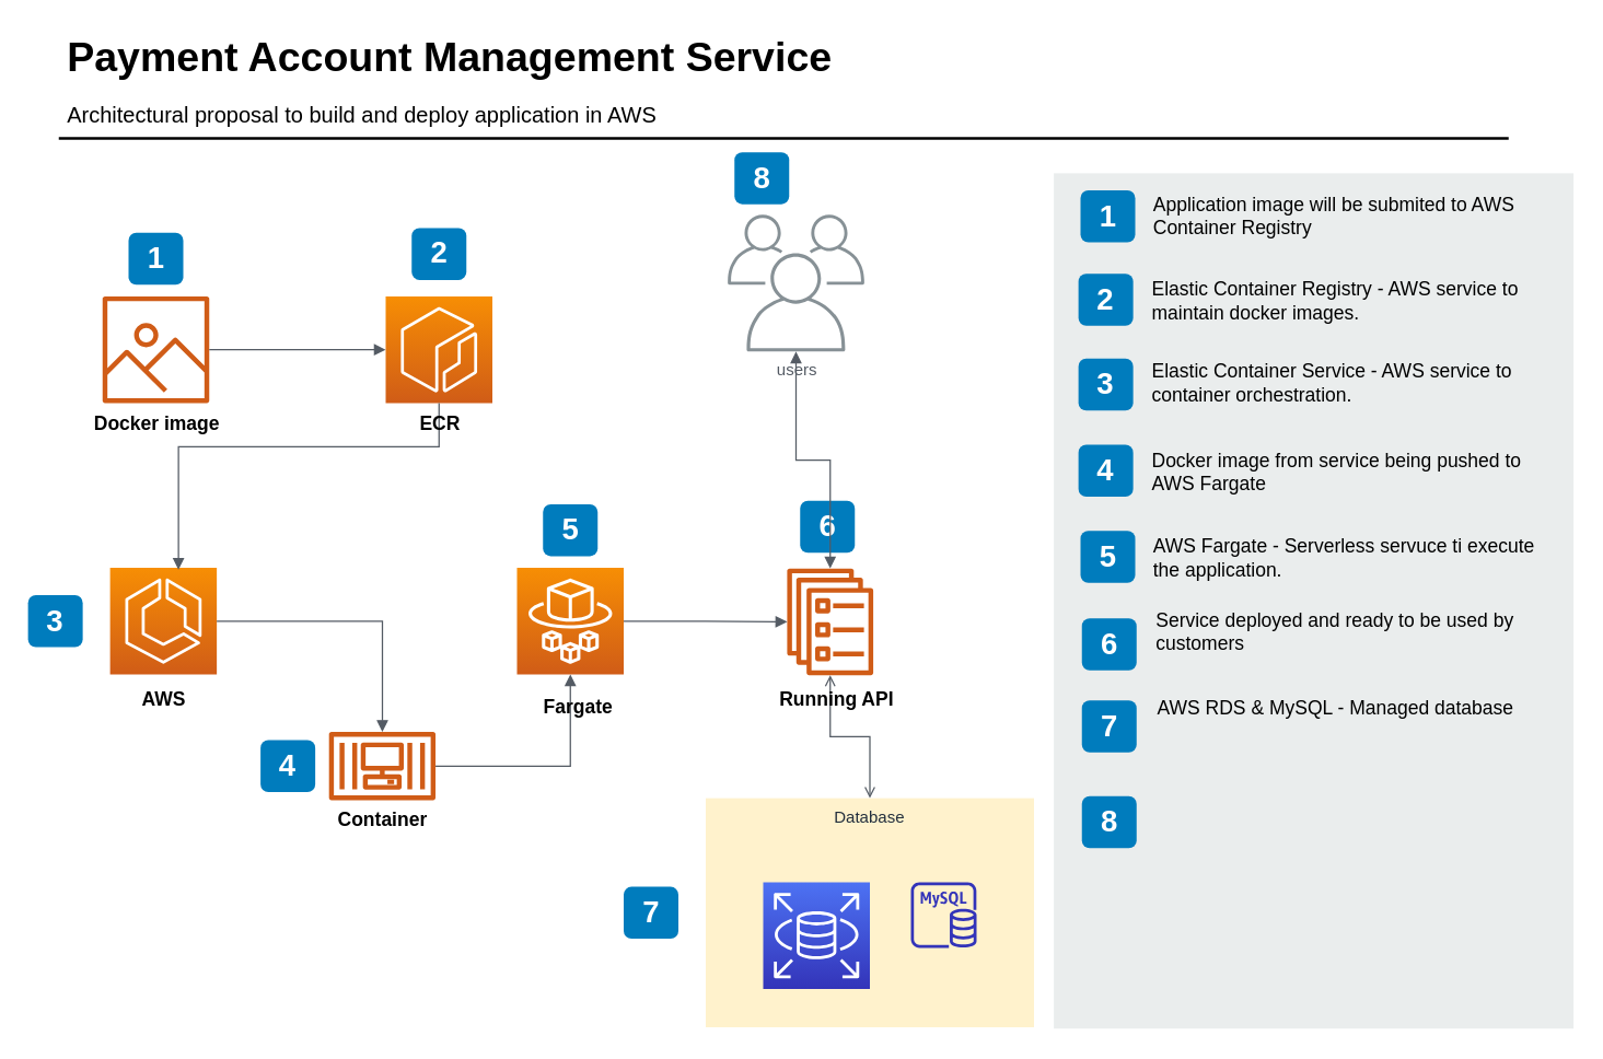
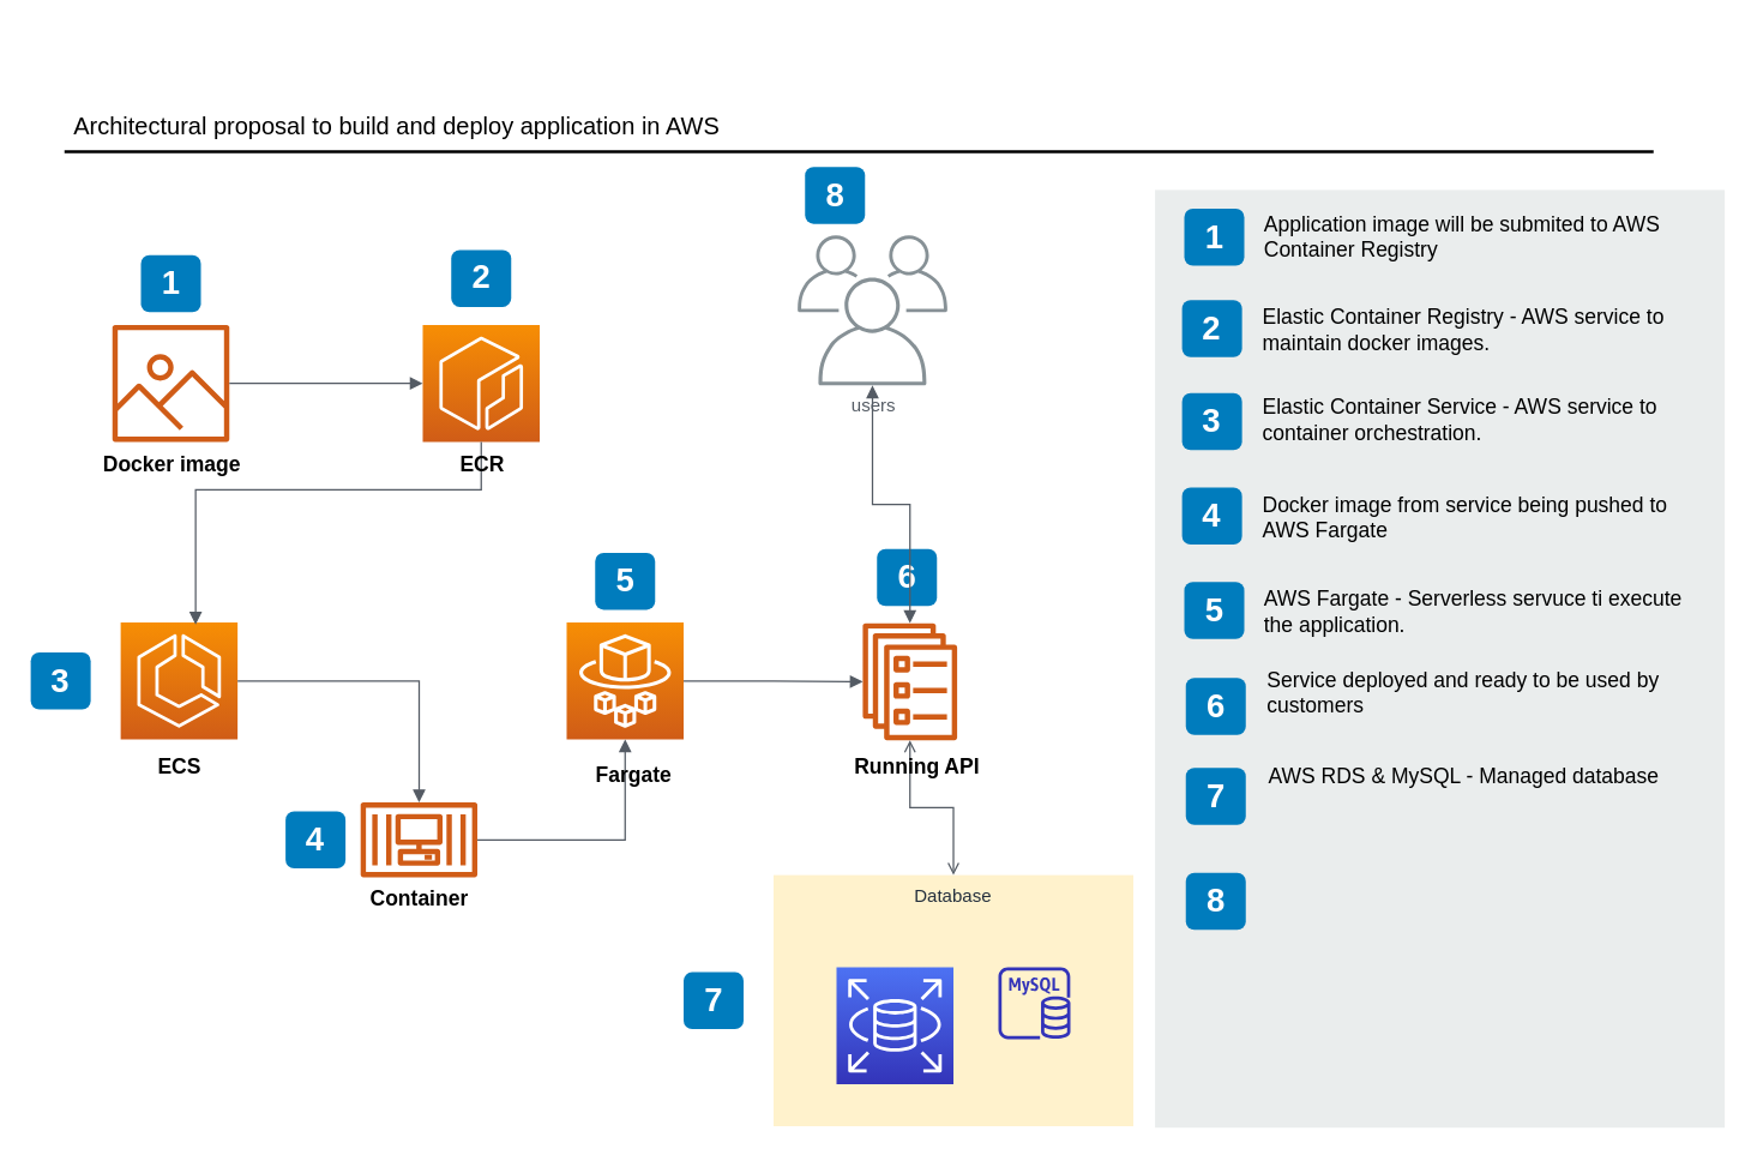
  <mxCell id="0" />
  <mxCell id="1" parent="0" />
  <mxCell id="2" value="Database" style="fillColor=#fff2cc;strokeColor=none;dashed=0;verticalAlign=top;fontStyle=0;fontColor=#232F3D;" parent="1" vertex="1"><mxGeometry x="515.5" y="583" width="240" height="167.5" as="geometry" /></mxCell>
  <mxCell id="3" value="1" style="rounded=1;whiteSpace=wrap;html=1;fillColor=#007CBD;strokeColor=none;fontColor=#FFFFFF;fontStyle=1;fontSize=22;" parent="1" vertex="1"><mxGeometry x="93.5" y="169.5" width="40" height="38" as="geometry" /></mxCell>
  <mxCell id="4" value="2" style="rounded=1;whiteSpace=wrap;html=1;fillColor=#007CBD;strokeColor=none;fontColor=#FFFFFF;fontStyle=1;fontSize=22;" parent="1" vertex="1"><mxGeometry x="300.5" y="166" width="40" height="38" as="geometry" /></mxCell>
  <mxCell id="5" value="3" style="rounded=1;whiteSpace=wrap;html=1;fillColor=#007CBD;strokeColor=none;fontColor=#FFFFFF;fontStyle=1;fontSize=22;" parent="1" vertex="1"><mxGeometry x="20" y="434.5" width="40" height="38" as="geometry" /></mxCell>
  <mxCell id="6" value="4" style="rounded=1;whiteSpace=wrap;html=1;fillColor=#007CBD;strokeColor=none;fontColor=#FFFFFF;fontStyle=1;fontSize=22;" parent="1" vertex="1"><mxGeometry x="190" y="540.5" width="40" height="38" as="geometry" /></mxCell>
  <mxCell id="7" value="5" style="rounded=1;whiteSpace=wrap;html=1;fillColor=#007CBD;strokeColor=none;fontColor=#FFFFFF;fontStyle=1;fontSize=22;" parent="1" vertex="1"><mxGeometry x="396.5" y="368" width="40" height="38" as="geometry" /></mxCell>
- <mxCell id="8" value="Payment Account Management Service&lt;br&gt;" style="text;html=1;resizable=0;points=[];autosize=1;align=left;verticalAlign=top;spacingTop=-4;fontSize=30;fontStyle=1" parent="1" vertex="1"><mxGeometry x="46.5" y="20.5" width="570" height="40" as="geometry" /></mxCell>
  <mxCell id="9" value="Architectural proposal to build and deploy application in AWS" style="text;html=1;resizable=0;points=[];autosize=1;align=left;verticalAlign=top;spacingTop=-4;fontSize=16" parent="1" vertex="1"><mxGeometry x="46.5" y="70.5" width="450" height="20" as="geometry" /></mxCell>
  <mxCell id="10" value="" style="line;strokeWidth=2;html=1;fontSize=14;" parent="1" vertex="1"><mxGeometry x="42.5" y="95.5" width="1060" height="10" as="geometry" /></mxCell>
  <mxCell id="11" value="" style="rounded=0;whiteSpace=wrap;html=1;fillColor=#EAEDED;fontSize=22;fontColor=#FFFFFF;strokeColor=none;labelBackgroundColor=none;" parent="1" vertex="1"><mxGeometry x="770" y="126" width="380" height="625.5" as="geometry" /></mxCell>
  <mxCell id="12" value="1" style="rounded=1;whiteSpace=wrap;html=1;fillColor=#007CBD;strokeColor=none;fontColor=#FFFFFF;fontStyle=1;fontSize=22;labelBackgroundColor=none;" parent="1" vertex="1"><mxGeometry x="789.5" y="138.5" width="40" height="38" as="geometry" /></mxCell>
  <mxCell id="13" value="2" style="rounded=1;whiteSpace=wrap;html=1;fillColor=#007CBD;strokeColor=none;fontColor=#FFFFFF;fontStyle=1;fontSize=22;labelBackgroundColor=none;" parent="1" vertex="1"><mxGeometry x="788" y="199.5" width="40" height="38" as="geometry" /></mxCell>
  <mxCell id="14" value="3" style="rounded=1;whiteSpace=wrap;html=1;fillColor=#007CBD;strokeColor=none;fontColor=#FFFFFF;fontStyle=1;fontSize=22;labelBackgroundColor=none;" parent="1" vertex="1"><mxGeometry x="788" y="261.5" width="40" height="38" as="geometry" /></mxCell>
  <mxCell id="15" value="4" style="rounded=1;whiteSpace=wrap;html=1;fillColor=#007CBD;strokeColor=none;fontColor=#FFFFFF;fontStyle=1;fontSize=22;labelBackgroundColor=none;" parent="1" vertex="1"><mxGeometry x="788" y="324.5" width="40" height="38" as="geometry" /></mxCell>
  <mxCell id="16" value="5" style="rounded=1;whiteSpace=wrap;html=1;fillColor=#007CBD;strokeColor=none;fontColor=#FFFFFF;fontStyle=1;fontSize=22;labelBackgroundColor=none;" parent="1" vertex="1"><mxGeometry x="789.5" y="387.5" width="40" height="38" as="geometry" /></mxCell>
  <mxCell id="17" value="6" style="rounded=1;whiteSpace=wrap;html=1;fillColor=#007CBD;strokeColor=none;fontColor=#FFFFFF;fontStyle=1;fontSize=22;labelBackgroundColor=none;" parent="1" vertex="1"><mxGeometry x="790.5" y="451.5" width="40" height="38" as="geometry" /></mxCell>
  <mxCell id="18" value="7" style="rounded=1;whiteSpace=wrap;html=1;fillColor=#007CBD;strokeColor=none;fontColor=#FFFFFF;fontStyle=1;fontSize=22;labelBackgroundColor=none;" parent="1" vertex="1"><mxGeometry x="790.5" y="511.5" width="40" height="38" as="geometry" /></mxCell>
  <mxCell id="19" value="8" style="rounded=1;whiteSpace=wrap;html=1;fillColor=#007CBD;strokeColor=none;fontColor=#FFFFFF;fontStyle=1;fontSize=22;labelBackgroundColor=none;" parent="1" vertex="1"><mxGeometry x="790.5" y="581.5" width="40" height="38" as="geometry" /></mxCell>
  <mxCell id="20" value="&lt;span&gt;Application image will be submited to AWS Container Registry&lt;/span&gt;" style="text;html=1;align=left;verticalAlign=top;spacingTop=-4;fontSize=14;labelBackgroundColor=none;whiteSpace=wrap;" parent="1" vertex="1"><mxGeometry x="841" y="138" width="309" height="33.5" as="geometry" /></mxCell>
  <mxCell id="21" value="&lt;span&gt;Elastic Container Registry - AWS service to maintain docker images.&lt;/span&gt;" style="text;html=1;align=left;verticalAlign=top;spacingTop=-4;fontSize=14;labelBackgroundColor=none;whiteSpace=wrap;" parent="1" vertex="1"><mxGeometry x="840" y="200" width="300" height="60.5" as="geometry" /></mxCell>
  <mxCell id="22" value="&lt;span&gt;Elastic Container Service - AWS service to container orchestration.&lt;/span&gt;" style="text;html=1;align=left;verticalAlign=top;spacingTop=-4;fontSize=14;labelBackgroundColor=none;whiteSpace=wrap;" parent="1" vertex="1"><mxGeometry x="840" y="260" width="310" height="51.5" as="geometry" /></mxCell>
  <mxCell id="23" value="&lt;span&gt;Docker image from service being pushed to AWS Fargate&lt;/span&gt;" style="text;html=1;align=left;verticalAlign=top;spacingTop=-4;fontSize=14;labelBackgroundColor=none;whiteSpace=wrap;" parent="1" vertex="1"><mxGeometry x="840" y="325" width="290" height="46.5" as="geometry" /></mxCell>
  <mxCell id="24" value="&lt;span&gt;AWS Fargate - Serverless servuce ti execute the application.&lt;/span&gt;" style="text;html=1;align=left;verticalAlign=top;spacingTop=-4;fontSize=14;labelBackgroundColor=none;whiteSpace=wrap;" parent="1" vertex="1"><mxGeometry x="841" y="388" width="289" height="53.5" as="geometry" /></mxCell>
  <mxCell id="25" value="&lt;span&gt;Service deployed and ready to be used by customers&lt;/span&gt;" style="text;html=1;align=left;verticalAlign=top;spacingTop=-4;fontSize=14;labelBackgroundColor=none;whiteSpace=wrap;" parent="1" vertex="1"><mxGeometry x="842.5" y="441.5" width="287.5" height="50" as="geometry" /></mxCell>
  <mxCell id="26" value="AWS RDS &amp;amp; MySQL - Managed database" style="text;html=1;align=left;verticalAlign=top;spacingTop=-4;fontSize=14;labelBackgroundColor=none;whiteSpace=wrap;" parent="1" vertex="1"><mxGeometry x="843.5" y="505.5" width="306.5" height="66" as="geometry" /></mxCell>
  <mxCell id="27" value="" style="points=[[0,0,0],[0.25,0,0],[0.5,0,0],[0.75,0,0],[1,0,0],[0,1,0],[0.25,1,0],[0.5,1,0],[0.75,1,0],[1,1,0],[0,0.25,0],[0,0.5,0],[0,0.75,0],[1,0.25,0],[1,0.5,0],[1,0.75,0]];outlineConnect=0;fontColor=#232F3E;gradientColor=#F78E04;gradientDirection=north;fillColor=#D05C17;strokeColor=#ffffff;dashed=0;verticalLabelPosition=bottom;verticalAlign=top;align=center;html=1;fontSize=12;fontStyle=0;aspect=fixed;shape=mxgraph.aws4.resourceIcon;resIcon=mxgraph.aws4.ecr;" parent="1" vertex="1"><mxGeometry x="281.5" y="216" width="78" height="78" as="geometry" /></mxCell>
  <mxCell id="28" value="" style="outlineConnect=0;fontColor=#232F3E;gradientColor=none;fillColor=#D05C17;strokeColor=none;dashed=0;verticalLabelPosition=bottom;verticalAlign=top;align=center;html=1;fontSize=12;fontStyle=0;aspect=fixed;pointerEvents=1;shape=mxgraph.aws4.container_registry_image;" parent="1" vertex="1"><mxGeometry x="74.5" y="216" width="78" height="78" as="geometry" /></mxCell>
  <mxCell id="29" value="" style="points=[[0,0,0],[0.25,0,0],[0.5,0,0],[0.75,0,0],[1,0,0],[0,1,0],[0.25,1,0],[0.5,1,0],[0.75,1,0],[1,1,0],[0,0.25,0],[0,0.5,0],[0,0.75,0],[1,0.25,0],[1,0.5,0],[1,0.75,0]];outlineConnect=0;fontColor=#232F3E;gradientColor=#F78E04;gradientDirection=north;fillColor=#D05C17;strokeColor=#ffffff;dashed=0;verticalLabelPosition=bottom;verticalAlign=top;align=center;html=1;fontSize=12;fontStyle=0;aspect=fixed;shape=mxgraph.aws4.resourceIcon;resIcon=mxgraph.aws4.ecs;" parent="1" vertex="1"><mxGeometry x="80" y="414.5" width="78" height="78" as="geometry" /></mxCell>
  <mxCell id="30" value="" style="points=[[0,0,0],[0.25,0,0],[0.5,0,0],[0.75,0,0],[1,0,0],[0,1,0],[0.25,1,0],[0.5,1,0],[0.75,1,0],[1,1,0],[0,0.25,0],[0,0.5,0],[0,0.75,0],[1,0.25,0],[1,0.5,0],[1,0.75,0]];outlineConnect=0;fontColor=#232F3E;gradientColor=#F78E04;gradientDirection=north;fillColor=#D05C17;strokeColor=#ffffff;dashed=0;verticalLabelPosition=bottom;verticalAlign=top;align=center;html=1;fontSize=12;fontStyle=0;aspect=fixed;shape=mxgraph.aws4.resourceIcon;resIcon=mxgraph.aws4.fargate;" parent="1" vertex="1"><mxGeometry x="377.5" y="414.5" width="78" height="78" as="geometry" /></mxCell>
  <mxCell id="31" value="" style="outlineConnect=0;fontColor=#232F3E;gradientColor=none;fillColor=#D05C17;strokeColor=none;dashed=0;verticalLabelPosition=bottom;verticalAlign=top;align=center;html=1;fontSize=12;fontStyle=0;aspect=fixed;pointerEvents=1;shape=mxgraph.aws4.container_3;" parent="1" vertex="1"><mxGeometry x="240" y="534.5" width="78" height="50" as="geometry" /></mxCell>
  <mxCell id="32" value="" style="outlineConnect=0;fontColor=#232F3E;gradientColor=none;fillColor=#D05C17;strokeColor=none;dashed=0;verticalLabelPosition=bottom;verticalAlign=top;align=center;html=1;fontSize=12;fontStyle=0;aspect=fixed;pointerEvents=1;shape=mxgraph.aws4.ecs_service;" parent="1" vertex="1"><mxGeometry x="574.5" y="415" width="64" height="78" as="geometry" /></mxCell>
  <mxCell id="33" value="" style="outlineConnect=0;fontColor=#232F3E;gradientColor=none;fillColor=#3334B9;strokeColor=none;dashed=0;verticalLabelPosition=bottom;verticalAlign=top;align=center;html=1;fontSize=12;fontStyle=0;aspect=fixed;pointerEvents=1;shape=mxgraph.aws4.rds_mysql_instance;" parent="1" vertex="1"><mxGeometry x="665.5" y="644.5" width="48" height="48" as="geometry" /></mxCell>
  <mxCell id="34" value="" style="points=[[0,0,0],[0.25,0,0],[0.5,0,0],[0.75,0,0],[1,0,0],[0,1,0],[0.25,1,0],[0.5,1,0],[0.75,1,0],[1,1,0],[0,0.25,0],[0,0.5,0],[0,0.75,0],[1,0.25,0],[1,0.5,0],[1,0.75,0]];outlineConnect=0;fontColor=#232F3E;gradientColor=#4D72F3;gradientDirection=north;fillColor=#3334B9;strokeColor=#ffffff;dashed=0;verticalLabelPosition=bottom;verticalAlign=top;align=center;html=1;fontSize=12;fontStyle=0;aspect=fixed;shape=mxgraph.aws4.resourceIcon;resIcon=mxgraph.aws4.rds;" parent="1" vertex="1"><mxGeometry x="557.5" y="644.5" width="78" height="78" as="geometry" /></mxCell>
  <mxCell id="35" value="6" style="rounded=1;whiteSpace=wrap;html=1;fillColor=#007CBD;strokeColor=none;fontColor=#FFFFFF;fontStyle=1;fontSize=22;" parent="1" vertex="1"><mxGeometry x="584.5" y="365.5" width="40" height="38" as="geometry" /></mxCell>
  <mxCell id="36" value="7" style="rounded=1;whiteSpace=wrap;html=1;fillColor=#007CBD;strokeColor=none;fontColor=#FFFFFF;fontStyle=1;fontSize=22;" parent="1" vertex="1"><mxGeometry x="455.5" y="647.75" width="40" height="38" as="geometry" /></mxCell>
  <mxCell id="37" value="" style="edgeStyle=orthogonalEdgeStyle;html=1;endArrow=block;elbow=vertical;startArrow=none;endFill=1;strokeColor=#545B64;rounded=0;entryX=0;entryY=0.5;entryDx=0;entryDy=0;entryPerimeter=0;" parent="1" source="28" target="27" edge="1"><mxGeometry width="100" relative="1" as="geometry"><mxPoint x="190" y="266" as="sourcePoint" /><mxPoint x="240" y="256" as="targetPoint" /></mxGeometry></mxCell>
  <mxCell id="38" value="" style="edgeStyle=orthogonalEdgeStyle;html=1;endArrow=block;elbow=vertical;startArrow=none;endFill=1;strokeColor=#545B64;rounded=0;entryX=0.641;entryY=0.019;entryDx=0;entryDy=0;entryPerimeter=0;" parent="1" source="27" target="29" edge="1"><mxGeometry width="100" relative="1" as="geometry"><mxPoint x="230" y="356" as="sourcePoint" /><mxPoint x="321" y="366" as="targetPoint" /><Array as="points"><mxPoint x="321" y="326" /><mxPoint x="130" y="326" /></Array></mxGeometry></mxCell>
  <mxCell id="39" value="" style="edgeStyle=orthogonalEdgeStyle;html=1;endArrow=block;elbow=vertical;startArrow=none;endFill=1;strokeColor=#545B64;rounded=0;" parent="1" source="29" target="31" edge="1"><mxGeometry width="100" relative="1" as="geometry"><mxPoint x="220" y="446" as="sourcePoint" /><mxPoint x="320" y="446" as="targetPoint" /></mxGeometry></mxCell>
  <mxCell id="40" value="" style="edgeStyle=orthogonalEdgeStyle;html=1;endArrow=block;elbow=vertical;startArrow=none;endFill=1;strokeColor=#545B64;rounded=0;entryX=0.5;entryY=1;entryDx=0;entryDy=0;entryPerimeter=0;" parent="1" source="31" target="30" edge="1"><mxGeometry width="100" relative="1" as="geometry"><mxPoint x="360" y="556" as="sourcePoint" /><mxPoint x="460" y="556" as="targetPoint" /></mxGeometry></mxCell>
  <mxCell id="41" value="" style="edgeStyle=orthogonalEdgeStyle;html=1;endArrow=block;elbow=vertical;startArrow=none;endFill=1;strokeColor=#545B64;rounded=0;exitX=1;exitY=0.5;exitDx=0;exitDy=0;exitPerimeter=0;" parent="1" source="30" target="32" edge="1"><mxGeometry width="100" relative="1" as="geometry"><mxPoint x="590" y="296" as="sourcePoint" /><mxPoint x="690" y="296" as="targetPoint" /></mxGeometry></mxCell>
  <mxCell id="42" value="" style="edgeStyle=orthogonalEdgeStyle;html=1;endArrow=open;elbow=vertical;startArrow=open;startFill=0;endFill=0;strokeColor=#545B64;rounded=0;" parent="1" source="32" target="2" edge="1"><mxGeometry width="100" relative="1" as="geometry"><mxPoint x="690" y="496" as="sourcePoint" /><mxPoint x="790" y="496" as="targetPoint" /></mxGeometry></mxCell>
  <mxCell id="43" value="users" style="outlineConnect=0;gradientColor=none;fontColor=#545B64;strokeColor=none;fillColor=#879196;dashed=0;verticalLabelPosition=bottom;verticalAlign=top;align=center;html=1;fontSize=12;fontStyle=0;aspect=fixed;shape=mxgraph.aws4.illustration_users;pointerEvents=1" parent="1" vertex="1"><mxGeometry x="531.5" y="156.38" width="100" height="100" as="geometry" /></mxCell>
  <mxCell id="44" value="8" style="rounded=1;whiteSpace=wrap;html=1;fillColor=#007CBD;strokeColor=none;fontColor=#FFFFFF;fontStyle=1;fontSize=22;" parent="1" vertex="1"><mxGeometry x="536.5" y="110.63" width="40" height="38" as="geometry" /></mxCell>
  <mxCell id="45" value="" style="edgeStyle=orthogonalEdgeStyle;html=1;endArrow=block;elbow=vertical;startArrow=block;startFill=1;endFill=1;strokeColor=#545B64;rounded=0;" parent="1" source="32" target="43" edge="1"><mxGeometry width="100" relative="1" as="geometry"><mxPoint x="690" y="376" as="sourcePoint" /><mxPoint x="790" y="376" as="targetPoint" /></mxGeometry></mxCell>
  <mxCell id="46" value="&lt;font style=&quot;font-size: 14px&quot;&gt;Docker image&lt;br&gt;&lt;/font&gt;" style="text;strokeColor=none;fillColor=none;html=1;fontSize=24;fontStyle=1;verticalAlign=middle;align=center;" parent="1" vertex="1"><mxGeometry x="63.5" y="286" width="100" height="40" as="geometry" /></mxCell>
  <mxCell id="47" value="&lt;font style=&quot;font-size: 14px&quot;&gt;ECR&lt;/font&gt;" style="text;strokeColor=none;fillColor=none;html=1;fontSize=24;fontStyle=1;verticalAlign=middle;align=center;" parent="1" vertex="1"><mxGeometry x="270.5" y="286" width="100" height="40" as="geometry" /></mxCell>
- <mxCell id="48" value="&lt;font style=&quot;font-size: 14px&quot;&gt;AWS&lt;/font&gt;" style="text;strokeColor=none;fillColor=none;html=1;fontSize=24;fontStyle=1;verticalAlign=middle;align=center;" parent="1" vertex="1"><mxGeometry x="69" y="487.5" width="100" height="40" as="geometry" /></mxCell>
+ <mxCell id="48" value="&lt;font style=&quot;font-size: 14px&quot;&gt;ECS&lt;/font&gt;" style="text;strokeColor=none;fillColor=none;html=1;fontSize=24;fontStyle=1;verticalAlign=middle;align=center;" parent="1" vertex="1"><mxGeometry x="69" y="487.5" width="100" height="40" as="geometry" /></mxCell>
  <mxCell id="49" value="&lt;font style=&quot;font-size: 14px&quot;&gt;Container&lt;/font&gt;" style="text;strokeColor=none;fillColor=none;html=1;fontSize=24;fontStyle=1;verticalAlign=middle;align=center;" parent="1" vertex="1"><mxGeometry x="229" y="576" width="100" height="40" as="geometry" /></mxCell>
  <mxCell id="50" value="&lt;font style=&quot;font-size: 14px&quot;&gt;Fargate&lt;/font&gt;" style="text;strokeColor=none;fillColor=none;html=1;fontSize=24;fontStyle=1;verticalAlign=middle;align=center;" parent="1" vertex="1"><mxGeometry x="371.5" y="493" width="100" height="40" as="geometry" /></mxCell>
  <mxCell id="51" value="&lt;font style=&quot;font-size: 14px&quot;&gt;Running API&lt;br&gt;&lt;/font&gt;" style="text;strokeColor=none;fillColor=none;html=1;fontSize=24;fontStyle=1;verticalAlign=middle;align=center;" parent="1" vertex="1"><mxGeometry x="560.5" y="487.5" width="100" height="40" as="geometry" /></mxCell>
